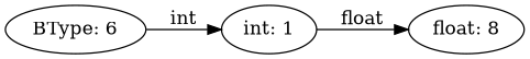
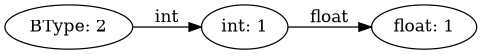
  digraph {
    rankdir=LR
-   n1 [label="BType: 6"]
+   n1 [label="BType: 2"]
    n2 [label="int: 1"]
-   n3 [label="float: 8"]
+   n3 [label="float: 1"]
    n1 -> n2 [label=int]
    n2 -> n3 [label=float]
  }
